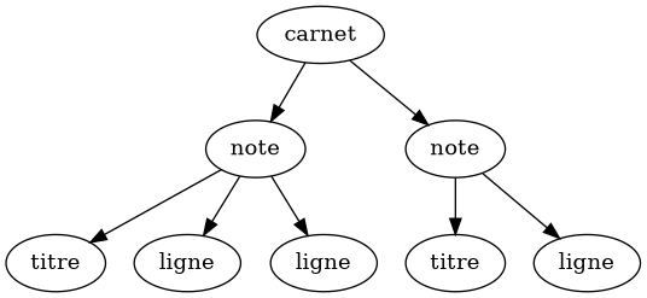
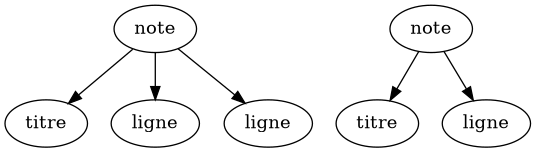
  digraph {
-   n1 [label=carnet]
    n2 [label=note]
    n3 [label=note]
    n4 [label=titre]
    n5 [label=ligne]
    n6 [label=ligne]
    n7 [label=titre]
    n8 [label=ligne]
-   n1 -> n2
-   n1 -> n3
    n2 -> n4
    n2 -> n5
    n2 -> n6
    n3 -> n7
    n3 -> n8
  }
